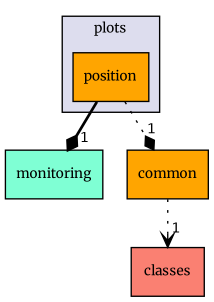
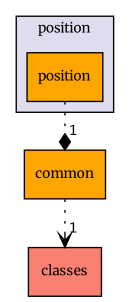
  digraph {
    compound=true
    fontname=Merriweather
    node [fillcolor=orange fontname=Merriweather fontsize=10 shape=box style=filled]
    edge [arrowhead=diamond fontname=Merriweather headlabel=1 labeldistance=1.5 labelfontname=Helvetica labelfontsize=10 style=dotted]
    n1 [label=position pencolor=black]
-   n2 [fillcolor=aquamarine label=monitoring]
    n3 [label=common]
    n4 [fillcolor=salmon label=classes]
    subgraph cluster_1 {
      bgcolor="#ddddee"
      fontsize=10
-     label=plots
+     label=position
      pencolor=black
      n1
    }
-   n1 -> n2 [style=bold]
    n1 -> n3
    n3 -> n4 [arrowhead=vee]
  }
